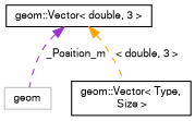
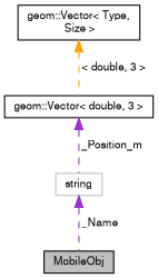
  digraph {
    node [color=black fillcolor=white fontname=FreeSans fontsize=10 shape=record style=filled]
    edge [color=darkorchid3 dir=back fontname=FreeSans fontsize=10 labelfontname=FreeSans labelfontsize=10 style=dashed]
+   n1 [fillcolor=grey75 fontcolor=black height=0.2 label=MobileObj width=0.4]
    n2 [height=0.2 label="geom::Vector\< double, 3 \>" width=0.4]
-   n3 [color=grey75 height=0.2 label=geom width=0.4]
+   n3 [color=grey75 height=0.2 label=string width=0.4]
    n4 [height=0.2 label="geom::Vector\< Type,\l Size \>" width=0.4]
    n2 -> n3 [label=" _Position_m"]
-   n2 -> n4 [color=orange label=" \< double, 3 \>"]
+   n3 -> n1 [label=" _Name"]
+   n4 -> n2 [color=orange label=" \< double, 3 \>"]
  }
